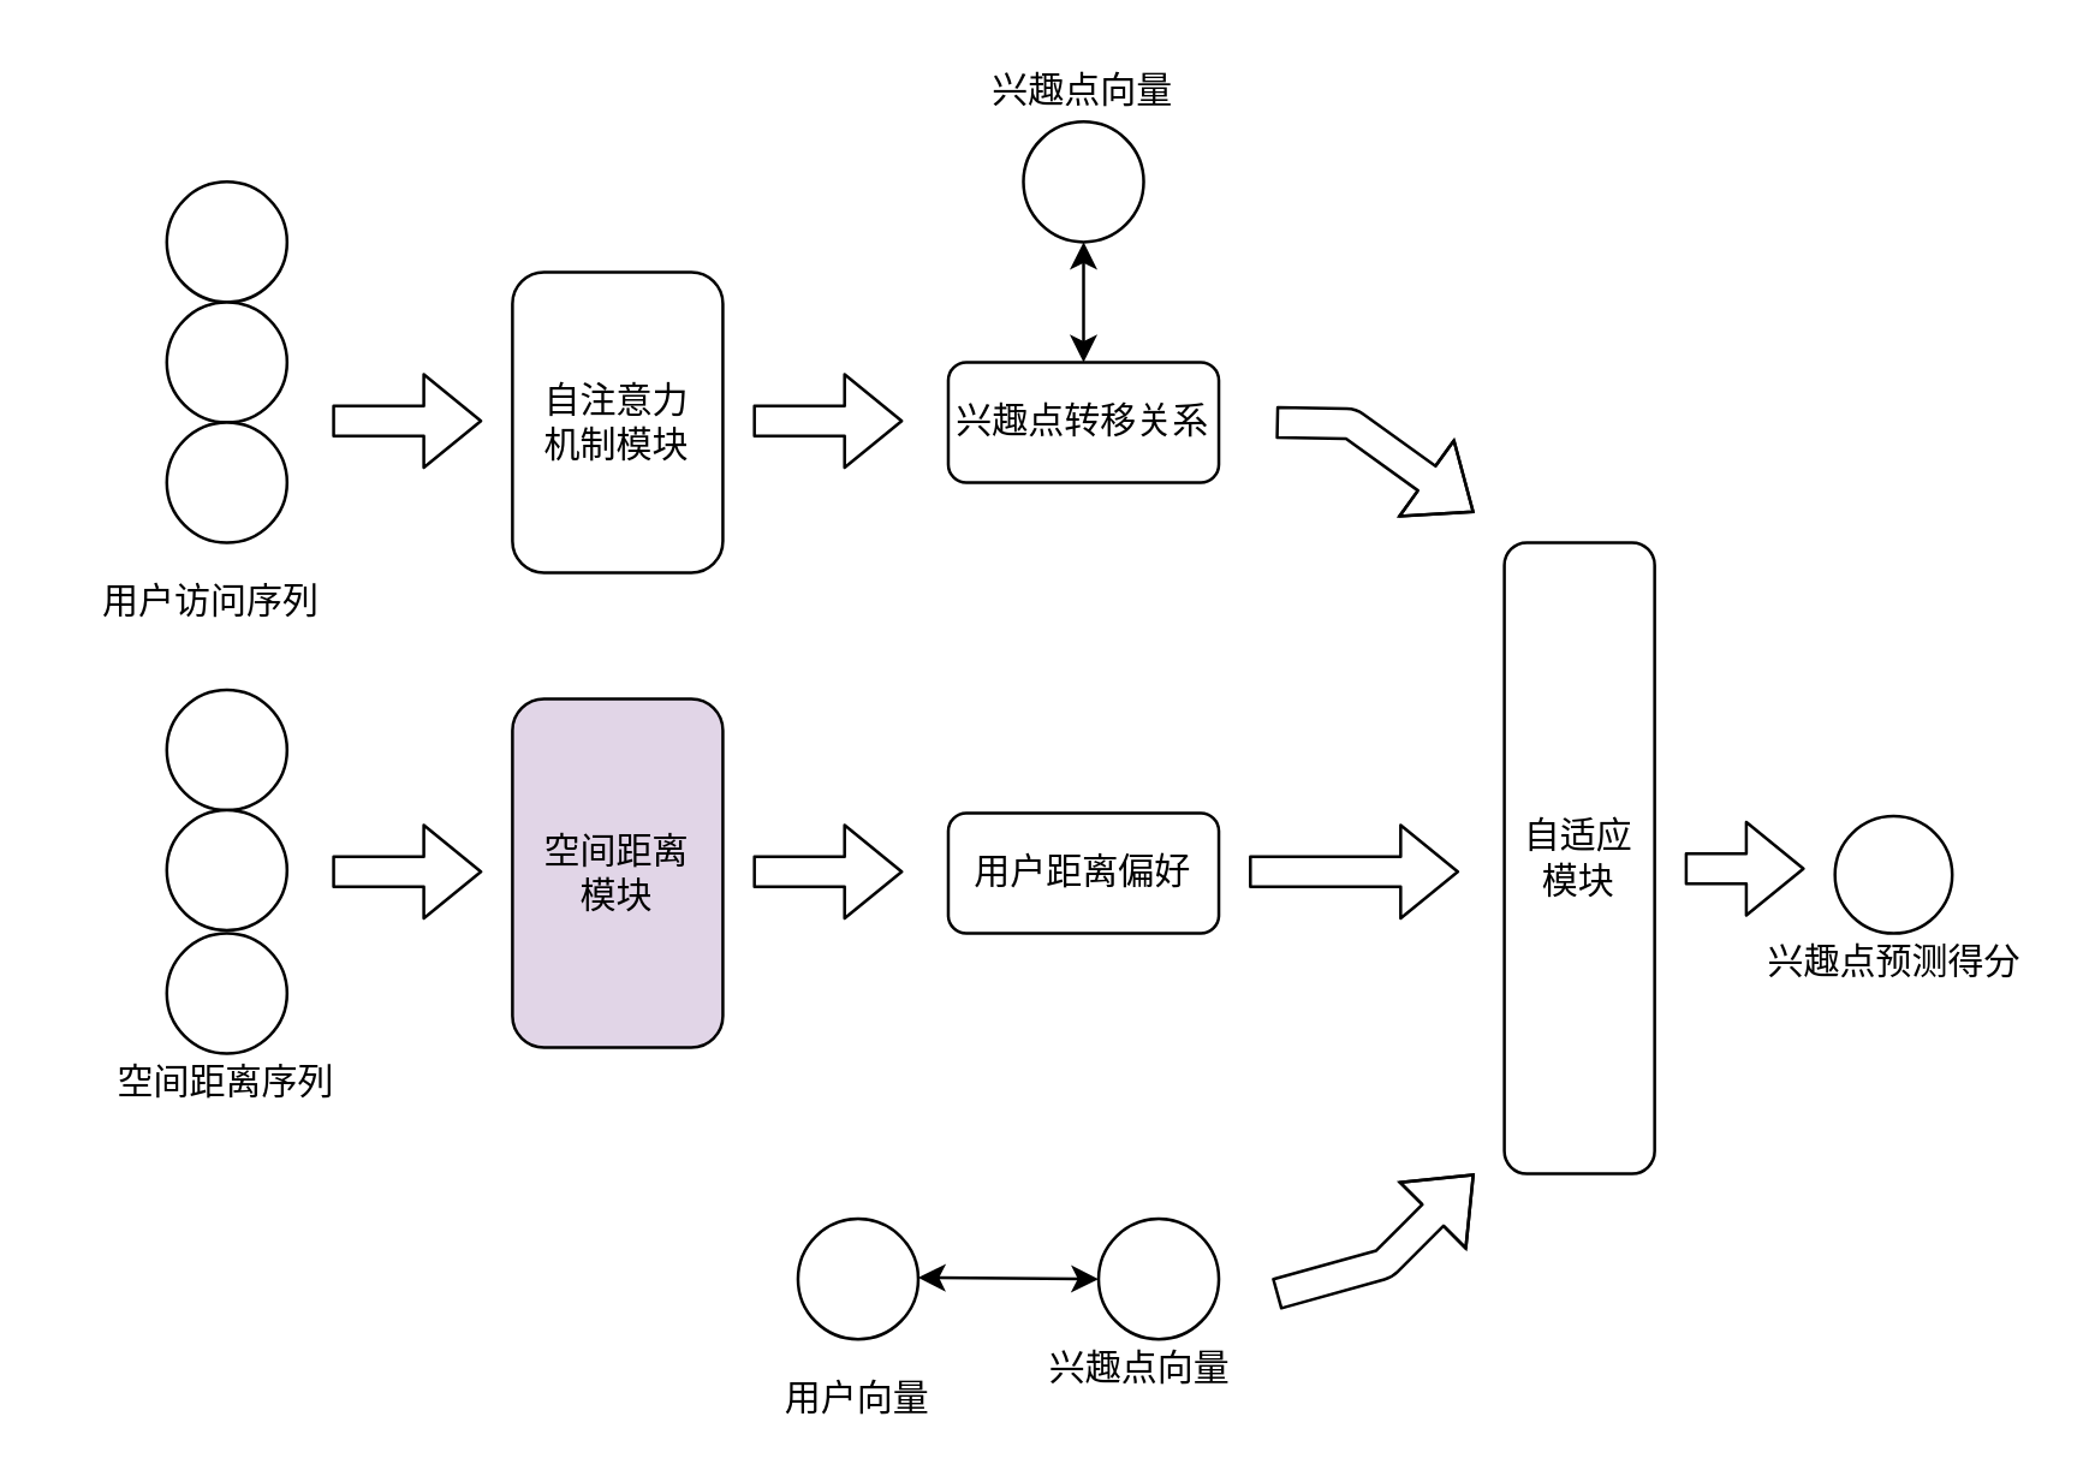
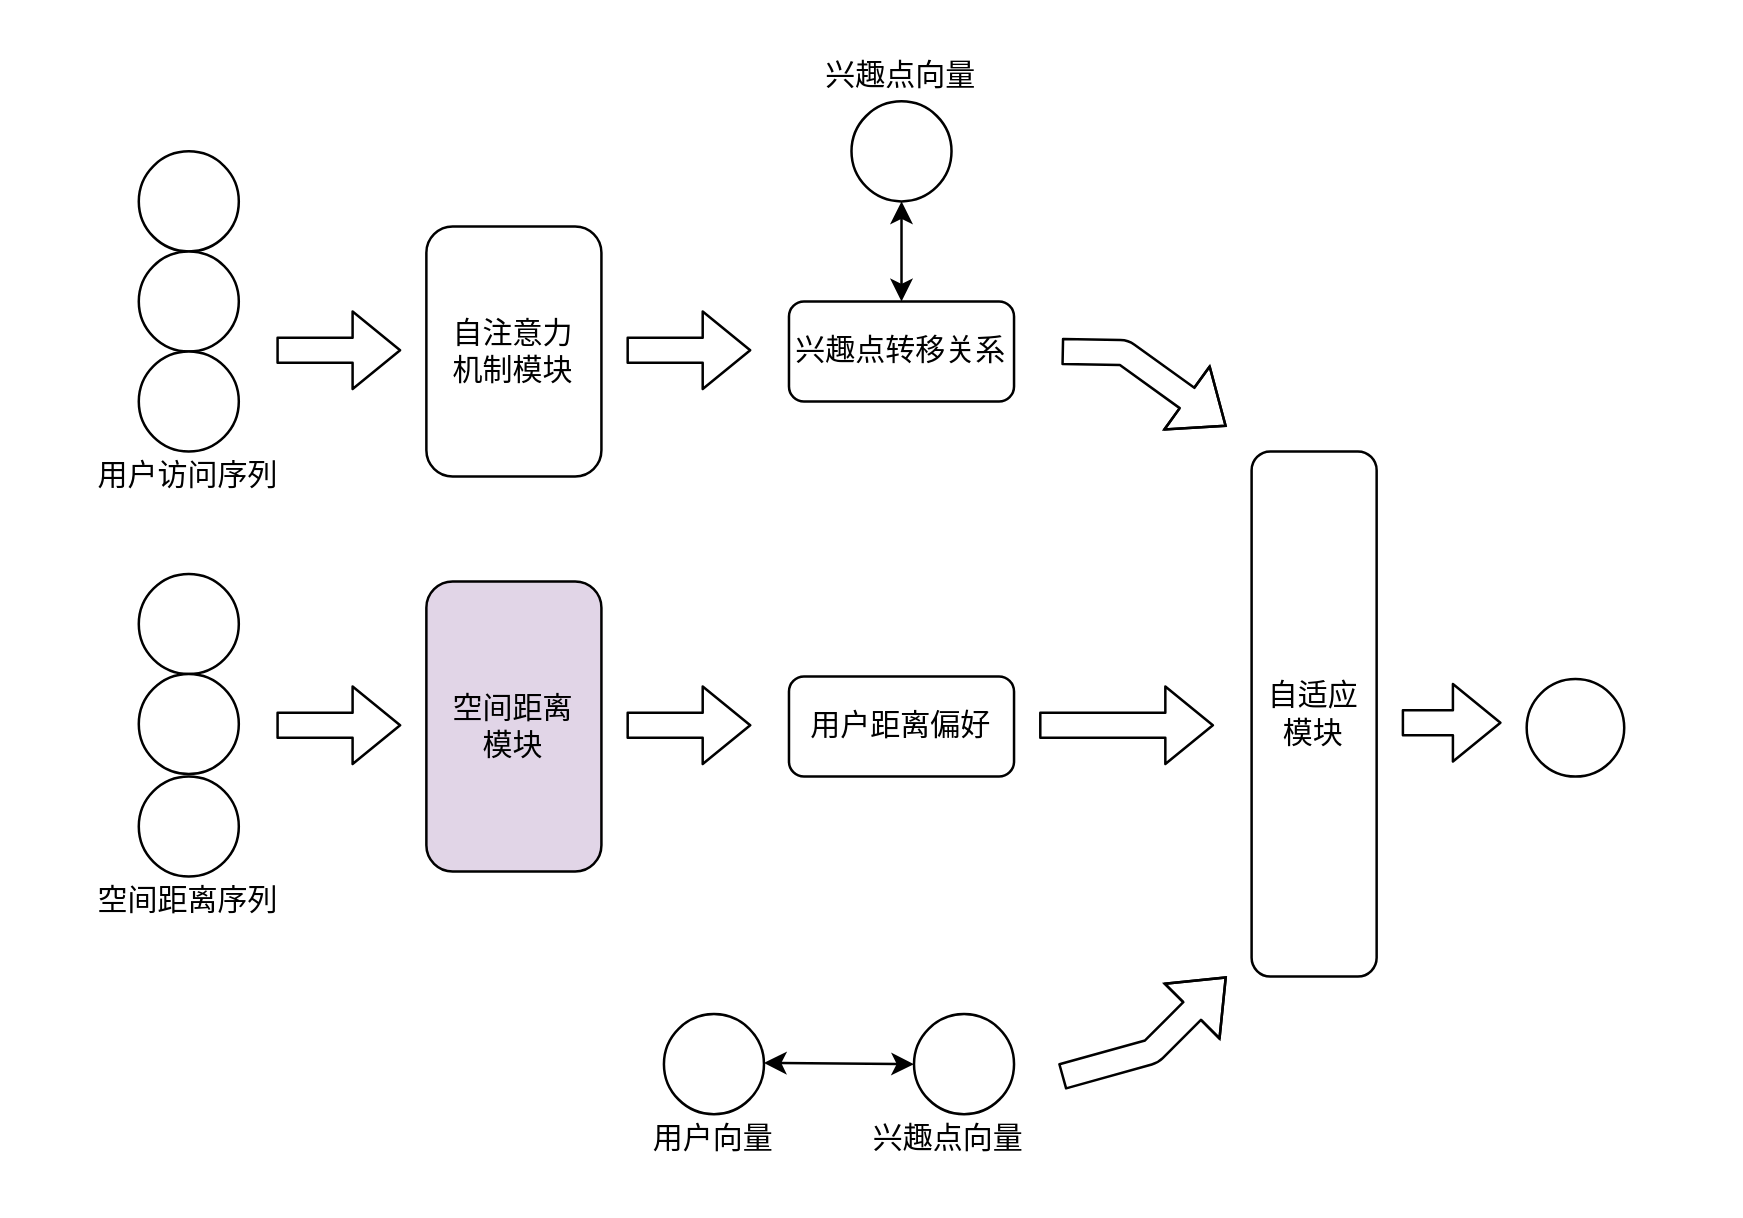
  <mxCell id="0" />
  <mxCell id="1" parent="0" />
  <mxCell id="2" value="" style="ellipse;whiteSpace=wrap;html=1;aspect=fixed;" parent="1" vertex="1"><mxGeometry x="55" y="60" width="40" height="40" as="geometry" /></mxCell>
  <mxCell id="3" value="" style="ellipse;whiteSpace=wrap;html=1;aspect=fixed;" parent="1" vertex="1"><mxGeometry x="55" y="100" width="40" height="40" as="geometry" /></mxCell>
  <mxCell id="4" value="" style="ellipse;whiteSpace=wrap;html=1;aspect=fixed;" parent="1" vertex="1"><mxGeometry x="55" y="140" width="40" height="40" as="geometry" /></mxCell>
  <mxCell id="5" value="&lt;font style=&quot;vertical-align: inherit&quot;&gt;&lt;font style=&quot;vertical-align: inherit&quot;&gt;自注意力&lt;br&gt;机制模块&lt;/font&gt;&lt;/font&gt;" style="rounded=1;whiteSpace=wrap;html=1;rotation=0;" parent="1" vertex="1"><mxGeometry x="170" y="90" width="70" height="100" as="geometry" /></mxCell>
  <mxCell id="6" value="" style="shape=flexArrow;endArrow=classic;html=1;" parent="1" edge="1"><mxGeometry width="50" height="50" relative="1" as="geometry"><mxPoint x="110" y="139.5" as="sourcePoint" /><mxPoint x="160" y="139.5" as="targetPoint" /></mxGeometry></mxCell>
  <mxCell id="7" value="" style="shape=flexArrow;endArrow=classic;html=1;" parent="1" edge="1"><mxGeometry width="50" height="50" relative="1" as="geometry"><mxPoint x="250" y="139.5" as="sourcePoint" /><mxPoint x="300" y="139.5" as="targetPoint" /></mxGeometry></mxCell>
  <mxCell id="8" value="" style="ellipse;whiteSpace=wrap;html=1;aspect=fixed;" parent="1" vertex="1"><mxGeometry x="340" y="40" width="40" height="40" as="geometry" /></mxCell>
  <mxCell id="9" value="" style="endArrow=classic;startArrow=classic;html=1;entryX=0.5;entryY=1;entryDx=0;entryDy=0;" parent="1" target="8" edge="1"><mxGeometry width="50" height="50" relative="1" as="geometry"><mxPoint x="360" y="120" as="sourcePoint" /><mxPoint x="359.5" y="100" as="targetPoint" /></mxGeometry></mxCell>
  <mxCell id="10" value="&lt;font style=&quot;vertical-align: inherit&quot;&gt;&lt;font style=&quot;vertical-align: inherit&quot;&gt;兴趣点转移关系&lt;/font&gt;&lt;/font&gt;" style="rounded=1;whiteSpace=wrap;html=1;" parent="1" vertex="1"><mxGeometry x="315" y="120" width="90" height="40" as="geometry" /></mxCell>
  <mxCell id="11" value="" style="ellipse;whiteSpace=wrap;html=1;aspect=fixed;" parent="1" vertex="1"><mxGeometry x="265" y="405" width="40" height="40" as="geometry" /></mxCell>
- <mxCell id="12" value="用户访问序列" style="text;html=1;strokeColor=none;fillColor=none;align=center;verticalAlign=middle;whiteSpace=wrap;rounded=0;" parent="1" vertex="1"><mxGeometry x="15" y="190" width="110" height="20" as="geometry" /></mxCell>
+ <mxCell id="12" value="用户访问序列" style="text;html=1;strokeColor=none;fillColor=none;align=center;verticalAlign=middle;whiteSpace=wrap;rounded=0;" parent="1" vertex="1"><mxGeometry x="20" y="180" width="110" height="20" as="geometry" /></mxCell>
  <mxCell id="13" value="" style="ellipse;whiteSpace=wrap;html=1;aspect=fixed;" parent="1" vertex="1"><mxGeometry x="365" y="405" width="40" height="40" as="geometry" /></mxCell>
  <mxCell id="14" value="" style="endArrow=classic;startArrow=classic;html=1;entryX=0;entryY=0.5;entryDx=0;entryDy=0;" parent="1" target="13" edge="1"><mxGeometry width="50" height="50" relative="1" as="geometry"><mxPoint x="305" y="424.5" as="sourcePoint" /><mxPoint x="355" y="425" as="targetPoint" /></mxGeometry></mxCell>
  <mxCell id="15" value="" style="ellipse;whiteSpace=wrap;html=1;aspect=fixed;" vertex="1" parent="1"><mxGeometry x="55" y="229" width="40" height="40" as="geometry" /></mxCell>
  <mxCell id="16" value="" style="ellipse;whiteSpace=wrap;html=1;aspect=fixed;" vertex="1" parent="1"><mxGeometry x="55" y="269" width="40" height="40" as="geometry" /></mxCell>
  <mxCell id="17" value="" style="ellipse;whiteSpace=wrap;html=1;aspect=fixed;" vertex="1" parent="1"><mxGeometry x="55" y="310" width="40" height="40" as="geometry" /></mxCell>
  <mxCell id="18" value="空间距离&lt;br&gt;模块" style="rounded=1;whiteSpace=wrap;html=1;rotation=0;fillColor=#e1d5e7;" vertex="1" parent="1"><mxGeometry x="170" y="232" width="70" height="116" as="geometry" /></mxCell>
  <mxCell id="19" value="" style="shape=flexArrow;endArrow=classic;html=1;" edge="1" parent="1"><mxGeometry width="50" height="50" relative="1" as="geometry"><mxPoint x="110" y="289.5" as="sourcePoint" /><mxPoint x="160" y="289.5" as="targetPoint" /></mxGeometry></mxCell>
  <mxCell id="20" value="空间距离序列" style="text;html=1;strokeColor=none;fillColor=none;align=center;verticalAlign=middle;whiteSpace=wrap;rounded=0;" vertex="1" parent="1"><mxGeometry x="20" y="350" width="110" height="20" as="geometry" /></mxCell>
  <mxCell id="21" value="" style="shape=flexArrow;endArrow=classic;html=1;" edge="1" parent="1"><mxGeometry width="50" height="50" relative="1" as="geometry"><mxPoint x="250" y="289.5" as="sourcePoint" /><mxPoint x="300" y="289.5" as="targetPoint" /></mxGeometry></mxCell>
  <mxCell id="22" value="&lt;font style=&quot;vertical-align: inherit&quot;&gt;&lt;font style=&quot;vertical-align: inherit&quot;&gt;用户距离偏好&lt;/font&gt;&lt;/font&gt;" style="rounded=1;whiteSpace=wrap;html=1;" vertex="1" parent="1"><mxGeometry x="315" y="270" width="90" height="40" as="geometry" /></mxCell>
  <mxCell id="23" value="兴趣点向量" style="text;html=1;strokeColor=none;fillColor=none;align=center;verticalAlign=middle;whiteSpace=wrap;rounded=0;" vertex="1" parent="1"><mxGeometry x="315" y="20" width="90" height="20" as="geometry" /></mxCell>
  <mxCell id="24" value="" style="shape=flexArrow;endArrow=classic;html=1;" edge="1" parent="1"><mxGeometry width="50" height="50" relative="1" as="geometry"><mxPoint x="424" y="140" as="sourcePoint" /><mxPoint x="490" y="170" as="targetPoint" /><Array as="points"><mxPoint x="449" y="140.5" /></Array></mxGeometry></mxCell>
  <mxCell id="25" value="" style="shape=flexArrow;endArrow=classic;html=1;" edge="1" parent="1"><mxGeometry width="50" height="50" relative="1" as="geometry"><mxPoint x="415" y="289.5" as="sourcePoint" /><mxPoint x="485" y="289.5" as="targetPoint" /></mxGeometry></mxCell>
  <mxCell id="26" value="" style="shape=flexArrow;endArrow=classic;html=1;" edge="1" parent="1"><mxGeometry width="50" height="50" relative="1" as="geometry"><mxPoint x="424" y="430" as="sourcePoint" /><mxPoint x="490" y="390" as="targetPoint" /><Array as="points"><mxPoint x="460" y="420" /></Array></mxGeometry></mxCell>
- <mxCell id="27" value="用户向量" style="text;html=1;strokeColor=none;fillColor=none;align=center;verticalAlign=middle;whiteSpace=wrap;rounded=0;" vertex="1" parent="1"><mxGeometry x="260" y="455" width="50" height="20" as="geometry" /></mxCell>
+ <mxCell id="27" value="用户向量" style="text;html=1;strokeColor=none;fillColor=none;align=center;verticalAlign=middle;whiteSpace=wrap;rounded=0;" vertex="1" parent="1"><mxGeometry x="260" y="445" width="50" height="20" as="geometry" /></mxCell>
  <mxCell id="28" value="兴趣点向量" style="text;html=1;strokeColor=none;fillColor=none;align=center;verticalAlign=middle;whiteSpace=wrap;rounded=0;" vertex="1" parent="1"><mxGeometry x="344" y="445" width="70" height="20" as="geometry" /></mxCell>
  <mxCell id="29" value="自适应&lt;br&gt;模块" style="rounded=1;whiteSpace=wrap;html=1;" vertex="1" parent="1"><mxGeometry x="500" y="180" width="50" height="210" as="geometry" /></mxCell>
  <mxCell id="30" style="edgeStyle=orthogonalEdgeStyle;rounded=0;orthogonalLoop=1;jettySize=auto;html=1;exitX=0.5;exitY=1;exitDx=0;exitDy=0;" edge="1" parent="1"><mxGeometry relative="1" as="geometry"><mxPoint x="75" y="379" as="sourcePoint" /><mxPoint x="75" y="379" as="targetPoint" /></mxGeometry></mxCell>
  <mxCell id="31" value="" style="shape=flexArrow;endArrow=classic;html=1;" edge="1" parent="1"><mxGeometry width="50" height="50" relative="1" as="geometry"><mxPoint x="560" y="288.5" as="sourcePoint" /><mxPoint x="600" y="288.5" as="targetPoint" /></mxGeometry></mxCell>
  <mxCell id="32" value="" style="ellipse;whiteSpace=wrap;html=1;aspect=fixed;" vertex="1" parent="1"><mxGeometry x="610" y="271" width="39" height="39" as="geometry" /></mxCell>
- <mxCell id="33" value="兴趣点预测得分" style="text;html=1;strokeColor=none;fillColor=none;align=center;verticalAlign=middle;whiteSpace=wrap;rounded=0;" vertex="1" parent="1"><mxGeometry x="584.5" y="310" width="90" height="20" as="geometry" /></mxCell>
